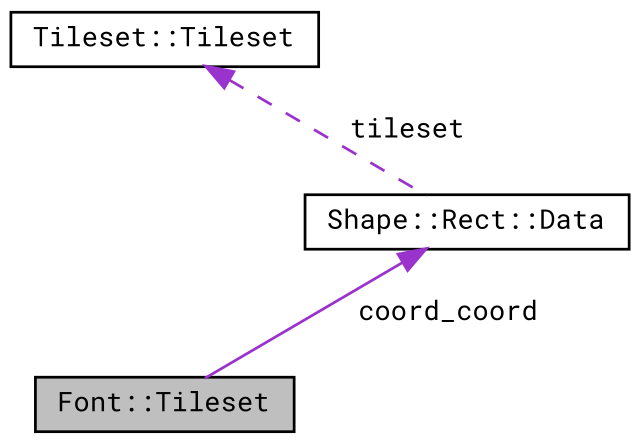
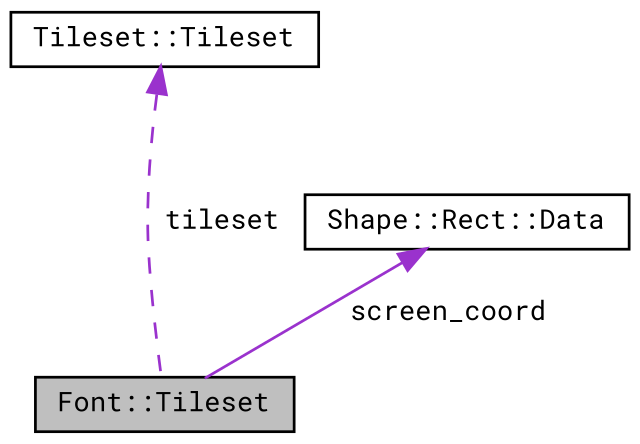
  digraph {
    fontname="Roboto Mono"
    node [color=black fillcolor=white fontname="Roboto Mono" fontsize=10 shape=record style=filled]
    edge [color=darkorchid3 dir=back fontname="Roboto Mono" fontsize=10 labelfontname=Helvetica labelfontsize=10]
    n1 [fillcolor=grey75 fontcolor=black height=0.2 label="Font::Tileset" width=0.4]
    n2 [height=0.2 label="Tileset::Tileset" width=0.4]
    n3 [height=0.2 label="Shape::Rect::Data" width=0.4]
-   n2 -> n3 [label=" tileset" style=dashed]
-   n3 -> n1 [label=" coord_coord" style=solid]
+   n2 -> n1 [label=" tileset" style=dashed]
+   n3 -> n1 [label=" screen_coord" style=solid]
  }
